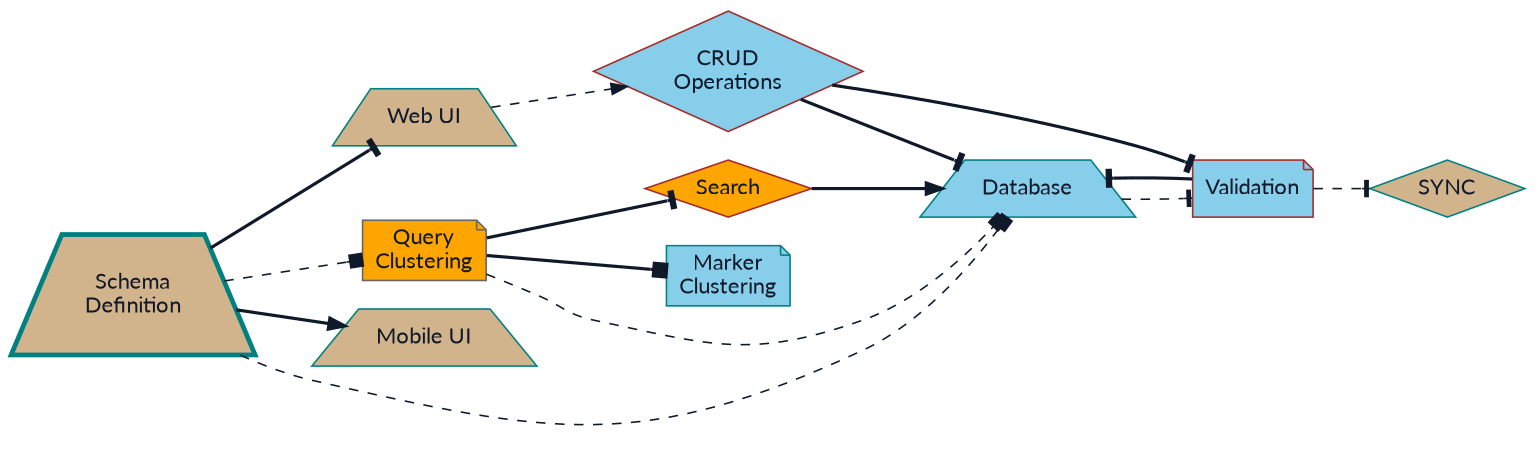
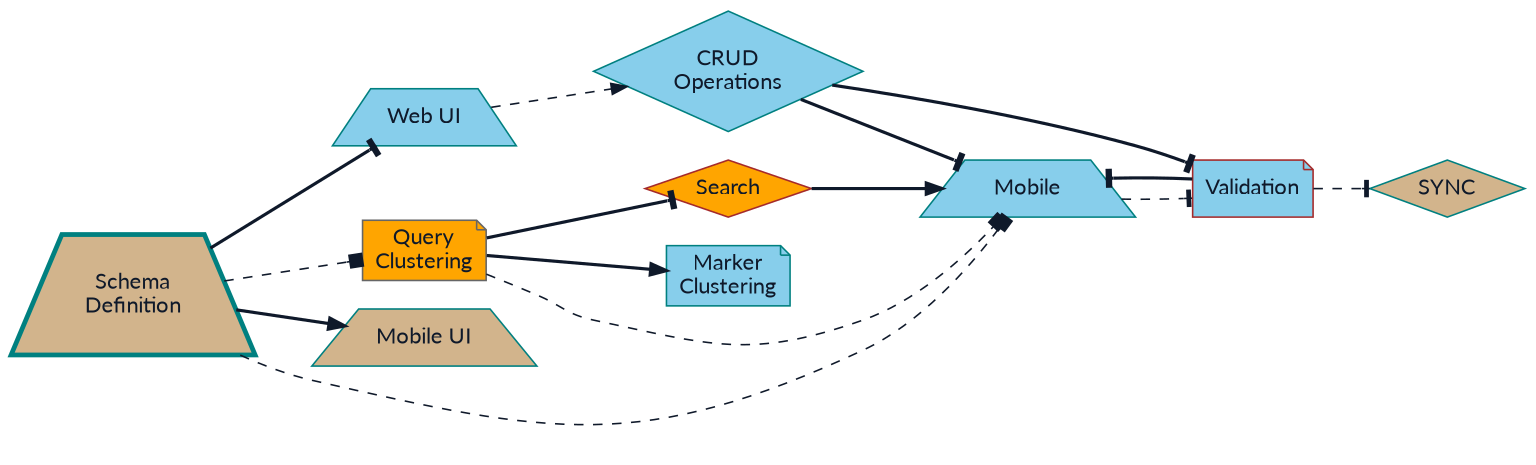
  digraph {
    fontname=Lato
    rankdir=LR
    node [color=teal fillcolor=skyblue fontcolor="#0F192A" fontname=Lato shape=trapezium style=filled]
    edge [arrowhead=tee color="#0F192A" fontname=Lato style=bold]
    n1 [fillcolor=tan label="Schema\nDefinition" penwidth=3]
-   n2 [label=Database]
-   n3 [fillcolor=tan label="Web UI"]
+   n2 [label=Mobile]
+   n3 [label="Web UI"]
    n4 [fillcolor=tan label="Mobile UI"]
    n5 [color=gray40 fillcolor=orange label="Query\nClustering" shape=note]
    n6 [color=brown label=Validation shape=note]
-   n7 [color=brown label="CRUD\nOperations" shape=diamond]
+   n7 [label="CRUD\nOperations" shape=diamond]
    n8 [label="Marker\nClustering" shape=note]
    n9 [color=brown fillcolor=orange label=Search shape=diamond]
    n10 [fillcolor=tan label=SYNC shape=diamond]
    n1 -> n2 [arrowhead=box style=dashed]
    n1 -> n3
    n1 -> n4 [arrowhead=normal]
    n1 -> n5 [arrowhead=box style=dashed]
    n2 -> n6 [style=dashed]
    n3 -> n7 [arrowhead=normal style=dashed]
    n5 -> n2 [arrowhead=box style=dashed]
-   n5 -> n8 [arrowhead=box]
+   n5 -> n8 [arrowhead=normal]
    n5 -> n9
    n6 -> n2
    n6 -> n10 [style=dashed]
    n7 -> n2
    n7 -> n6
    n9 -> n2 [arrowhead=normal]
  }
